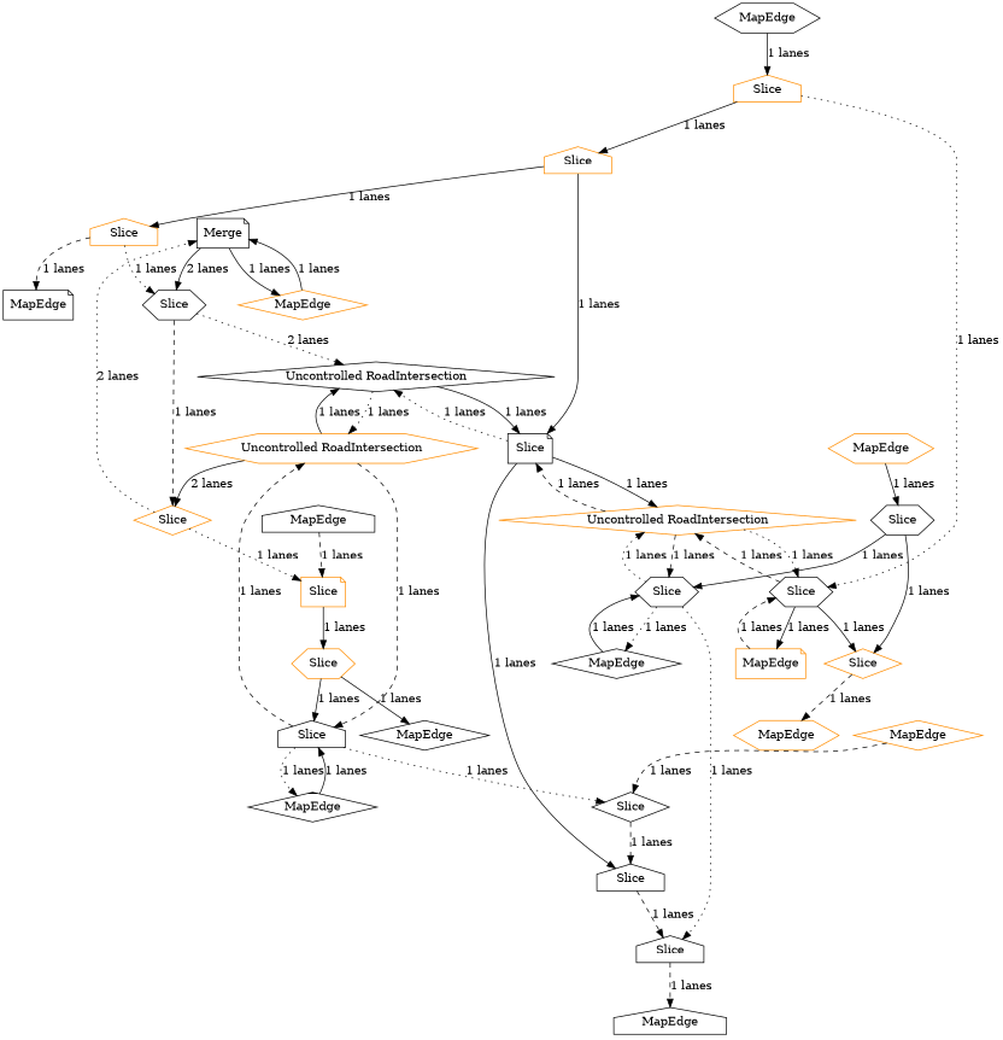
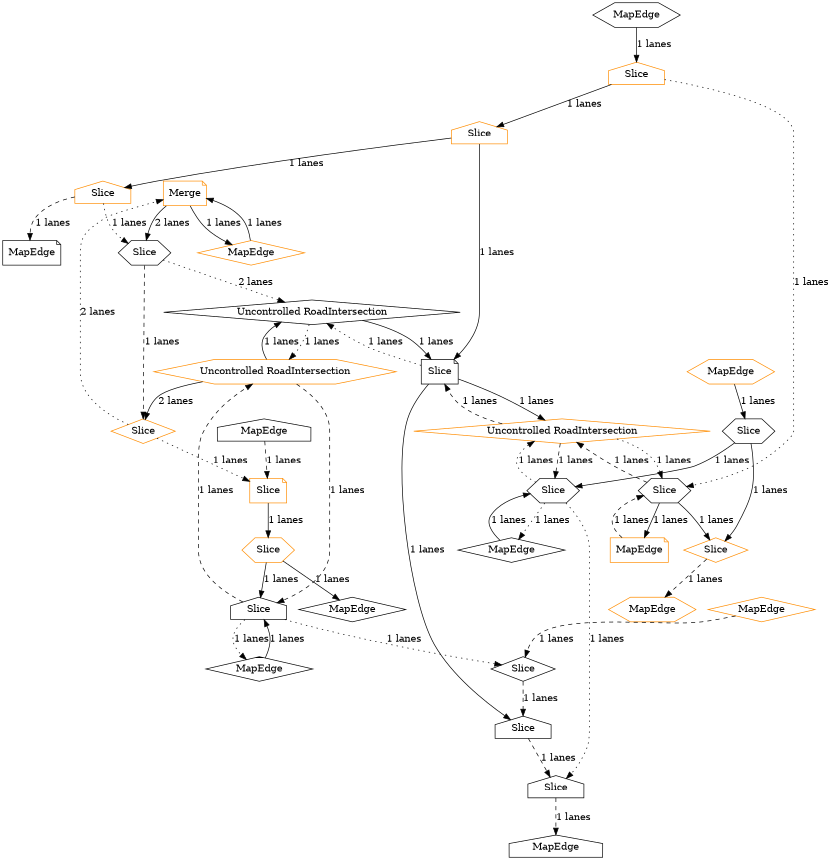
  digraph {
    node [color=black shape=diamond]
    edge [style=solid]
-   n1 [label=Merge shape=note]
+   n1 [label=Merge color=darkorange shape=note]
    n2 [label=MapEdge color=darkorange]
    n3 [label=Slice shape=hexagon]
    n4 [label="Uncontrolled RoadIntersection" color=darkorange shape=hexagon]
    n5 [label="Uncontrolled RoadIntersection"]
    n6 [label=Slice color=darkorange]
    n7 [label=Slice shape=house]
    n8 [label=Slice shape=note]
    n9 [label=MapEdge color=darkorange shape=note]
    n10 [label=Slice shape=hexagon]
    n11 [label="Uncontrolled RoadIntersection" color=darkorange]
    n12 [label=Slice shape=hexagon]
    n13 [label=MapEdge]
    n14 [label=MapEdge]
    n15 [label=MapEdge color=darkorange shape=hexagon]
    n16 [label=Slice shape=hexagon]
    n17 [label=MapEdge color=darkorange shape=hexagon]
    n18 [label=MapEdge shape=hexagon]
    n19 [label=Slice color=darkorange shape=house]
    n20 [label=MapEdge shape=note]
    n21 [label=MapEdge shape=house]
    n22 [label=Slice color=darkorange shape=note]
    n23 [label=MapEdge]
    n24 [label=MapEdge color=darkorange]
    n25 [label=Slice]
    n26 [label=MapEdge shape=house]
    n27 [label=Slice color=darkorange shape=house]
    n28 [label=Slice color=darkorange shape=hexagon]
    n29 [label=Slice shape=house]
    n30 [label=Slice color=darkorange shape=house]
    n31 [label=Slice color=darkorange]
    n32 [label=Slice shape=house]
    n1 -> n2 [label="1 lanes"]
    n1 -> n3 [label="2 lanes"]
    n2 -> n1 [label="1 lanes"]
    n3 -> n5 [label="2 lanes" style=dotted]
    n3 -> n6 [label="1 lanes" style=dashed]
    n4 -> n5 [label="1 lanes"]
    n4 -> n6 [label="2 lanes"]
    n4 -> n7 [label="1 lanes" style=dashed]
    n5 -> n4 [label="1 lanes" style=dotted]
    n5 -> n8 [label="1 lanes"]
    n6 -> n1 [label="2 lanes" style=dotted]
    n6 -> n22 [label="1 lanes" style=dotted]
    n7 -> n4 [label="1 lanes" style=dashed]
    n7 -> n13 [label="1 lanes" style=dotted]
    n7 -> n25 [label="1 lanes" style=dotted]
    n8 -> n5 [label="1 lanes" style=dotted]
    n8 -> n11 [label="1 lanes"]
    n8 -> n29 [label="1 lanes"]
    n9 -> n10 [label="1 lanes" style=dashed]
    n10 -> n9 [label="1 lanes"]
    n10 -> n11 [label="1 lanes" style=dashed]
    n10 -> n31 [label="1 lanes"]
    n11 -> n8 [label="1 lanes" style=dashed]
    n11 -> n10 [label="1 lanes" style=dotted]
    n11 -> n12 [label="1 lanes" style=dashed]
    n12 -> n11 [label="1 lanes" style=dotted]
    n12 -> n14 [label="1 lanes" style=dotted]
    n12 -> n32 [label="1 lanes" style=dotted]
    n13 -> n7 [label="1 lanes"]
    n14 -> n12 [label="1 lanes"]
    n15 -> n16 [label="1 lanes"]
    n16 -> n12 [label="1 lanes"]
    n16 -> n31 [label="1 lanes"]
    n18 -> n19 [label="1 lanes"]
    n19 -> n10 [label="1 lanes" style=dotted]
    n19 -> n30 [label="1 lanes"]
    n21 -> n22 [label="1 lanes" style=dashed]
    n22 -> n28 [label="1 lanes"]
    n24 -> n25 [label="1 lanes" style=dashed]
    n25 -> n29 [label="1 lanes" style=dashed]
    n27 -> n3 [label="1 lanes" style=dotted]
    n27 -> n20 [label="1 lanes" style=dashed]
    n28 -> n7 [label="1 lanes"]
    n28 -> n23 [label="1 lanes"]
    n29 -> n32 [label="1 lanes" style=dashed]
    n30 -> n8 [label="1 lanes"]
    n30 -> n27 [label="1 lanes"]
    n31 -> n17 [label="1 lanes" style=dashed]
    n32 -> n26 [label="1 lanes" style=dashed]
  }
